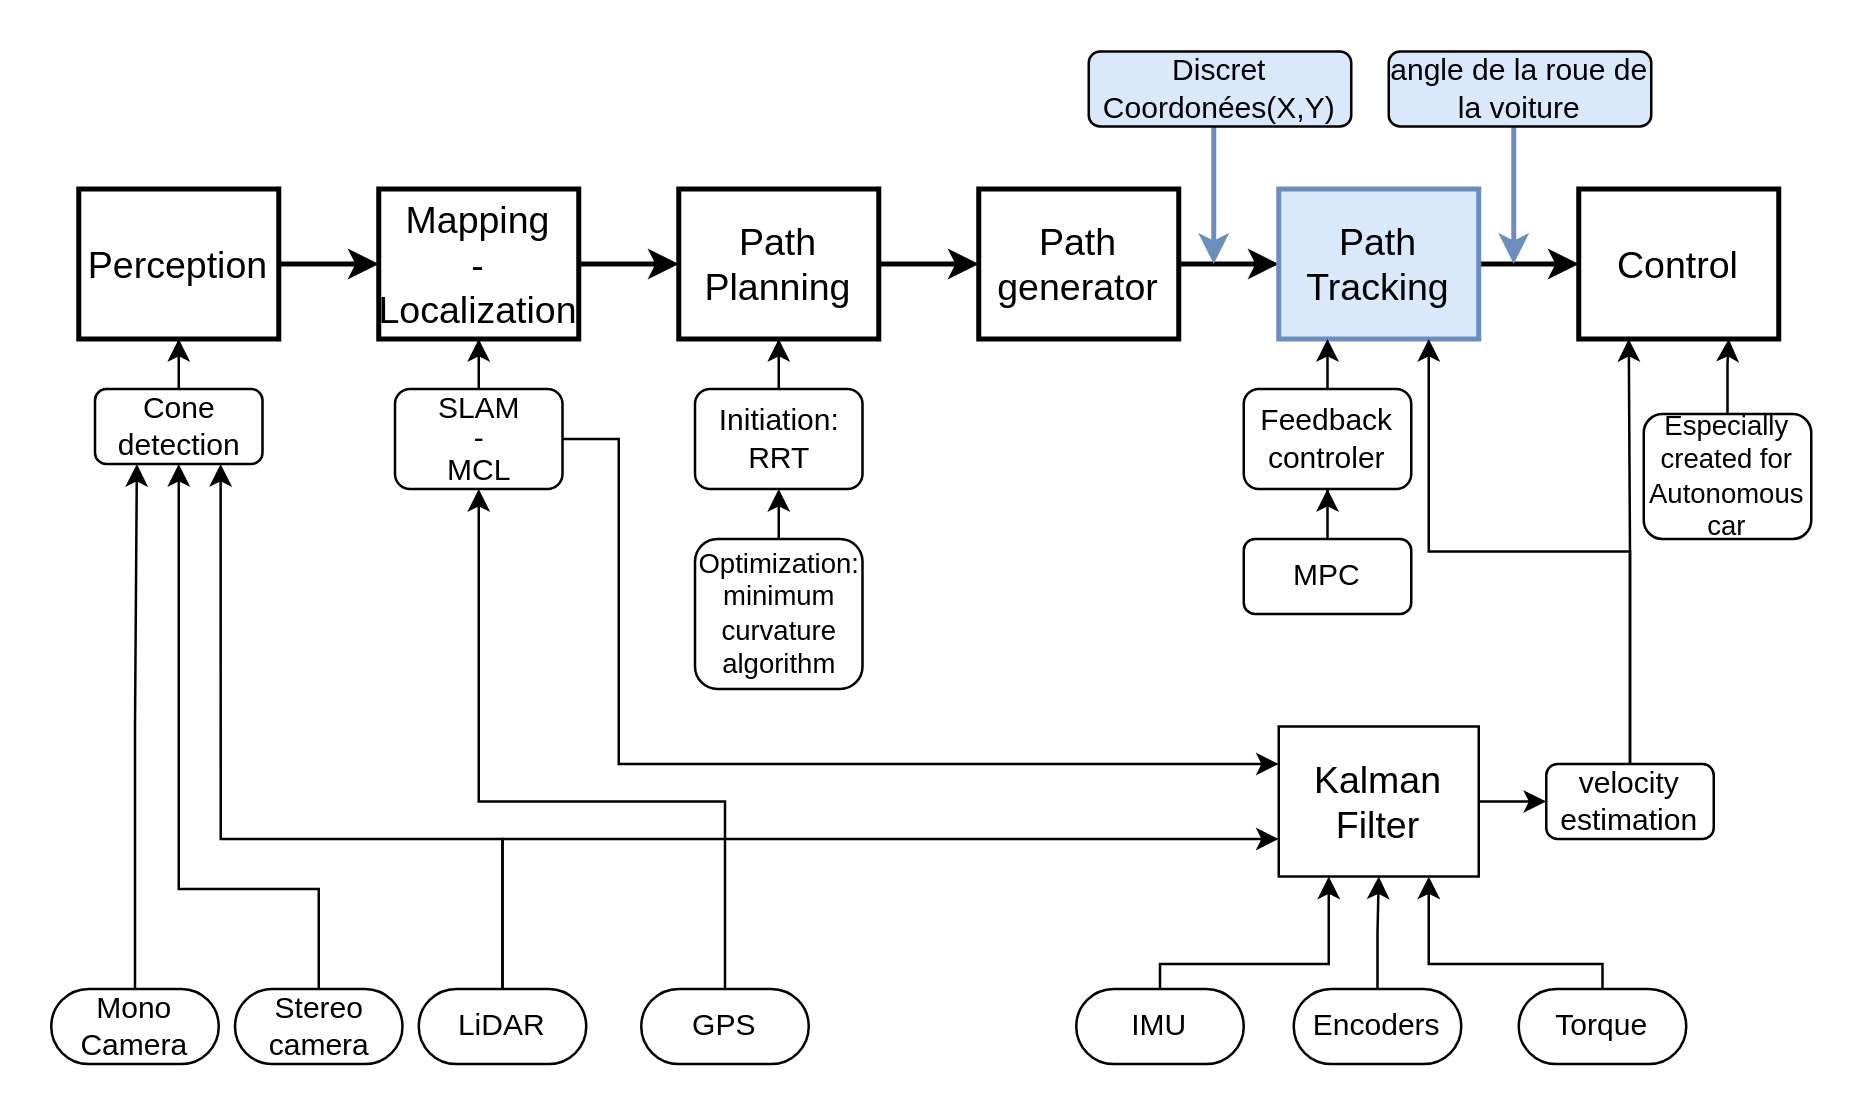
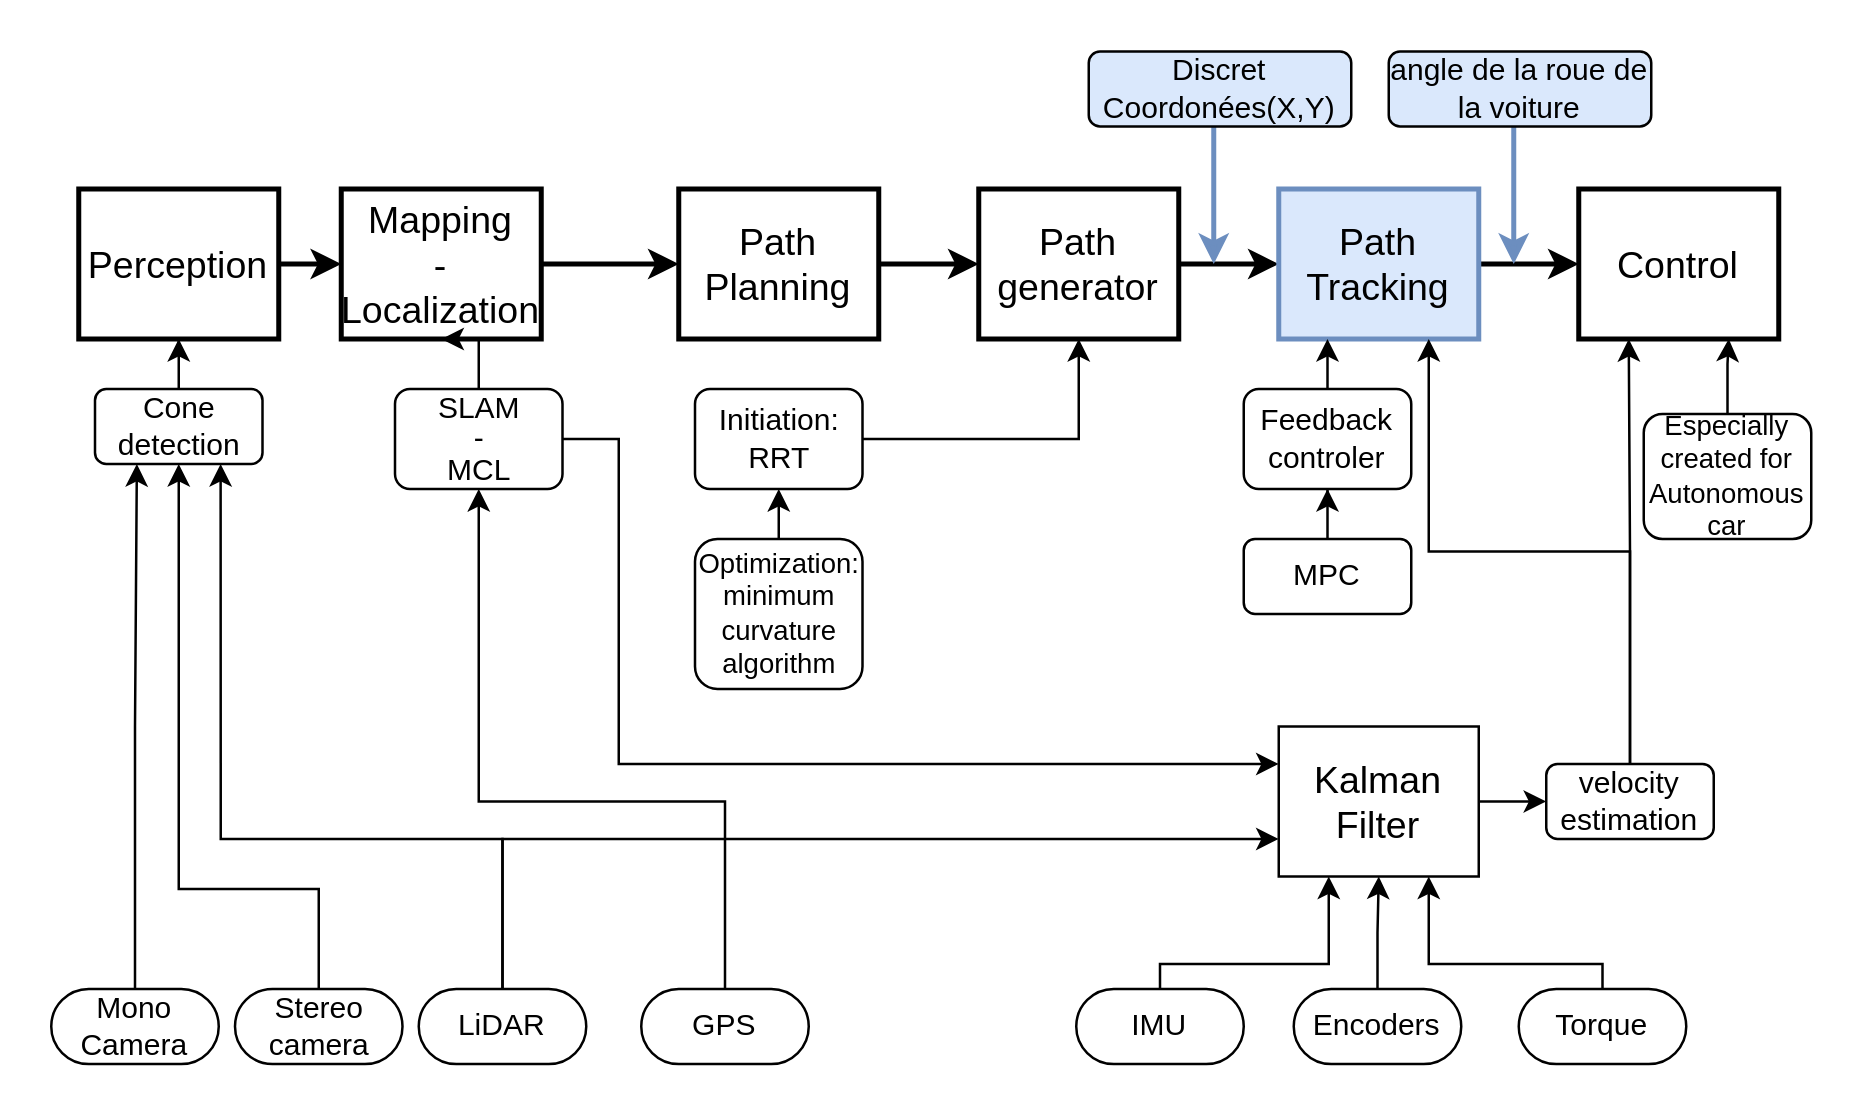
  <mxCell id="0" />
  <mxCell id="1" parent="0" />
  <mxCell id="2" value="" style="edgeStyle=orthogonalEdgeStyle;rounded=0;orthogonalLoop=1;jettySize=auto;html=1;strokeWidth=2;" parent="1" source="3" target="5" edge="1"><mxGeometry relative="1" as="geometry" /></mxCell>
  <mxCell id="3" value="Perception" style="rounded=0;whiteSpace=wrap;html=1;fillColor=default;fontSize=15;strokeWidth=2;" parent="1" vertex="1"><mxGeometry x="31" y="75" width="80" height="60" as="geometry" /></mxCell>
  <mxCell id="4" value="" style="edgeStyle=orthogonalEdgeStyle;rounded=0;orthogonalLoop=1;jettySize=auto;html=1;strokeWidth=2;" parent="1" source="5" target="7" edge="1"><mxGeometry relative="1" as="geometry" /></mxCell>
- <mxCell id="5" value="&lt;div&gt;Mapping&lt;/div&gt;&lt;div&gt;-&lt;/div&gt;Localization" style="rounded=0;whiteSpace=wrap;html=1;fillColor=default;fontSize=15;strokeWidth=2;" parent="1" vertex="1"><mxGeometry x="151" y="75" width="80" height="60" as="geometry" /></mxCell>
+ <mxCell id="5" value="&lt;div&gt;Mapping&lt;/div&gt;&lt;div&gt;-&lt;/div&gt;Localization" style="rounded=0;whiteSpace=wrap;html=1;fillColor=default;fontSize=15;strokeWidth=2;" parent="1" vertex="1"><mxGeometry x="136" y="75" width="80" height="60" as="geometry" /></mxCell>
  <mxCell id="6" value="" style="edgeStyle=orthogonalEdgeStyle;rounded=0;orthogonalLoop=1;jettySize=auto;html=1;strokeWidth=2;" parent="1" source="7" target="9" edge="1"><mxGeometry relative="1" as="geometry" /></mxCell>
  <mxCell id="7" value="&lt;div style=&quot;font-size: 15px;&quot;&gt;Path &lt;br style=&quot;font-size: 15px;&quot;&gt;&lt;/div&gt;&lt;div style=&quot;font-size: 15px;&quot;&gt;Planning&lt;/div&gt;" style="rounded=0;whiteSpace=wrap;html=1;fillColor=default;fontSize=15;strokeWidth=2;" parent="1" vertex="1"><mxGeometry x="271" y="75" width="80" height="60" as="geometry" /></mxCell>
  <mxCell id="8" value="" style="edgeStyle=orthogonalEdgeStyle;rounded=0;orthogonalLoop=1;jettySize=auto;html=1;strokeWidth=2;" parent="1" source="9" target="12" edge="1"><mxGeometry relative="1" as="geometry" /></mxCell>
  <mxCell id="9" value="&lt;div style=&quot;font-size: 15px;&quot;&gt;Path&lt;/div&gt;&lt;div style=&quot;font-size: 15px;&quot;&gt;generator&lt;br style=&quot;font-size: 15px;&quot;&gt;&lt;/div&gt;" style="rounded=0;whiteSpace=wrap;html=1;fillColor=default;fontSize=15;strokeWidth=2;" parent="1" vertex="1"><mxGeometry x="391" y="75" width="80" height="60" as="geometry" /></mxCell>
  <mxCell id="10" value="Control" style="rounded=0;whiteSpace=wrap;html=1;fillColor=default;fontSize=15;strokeWidth=2;" parent="1" vertex="1"><mxGeometry x="631" y="75" width="80" height="60" as="geometry" /></mxCell>
  <mxCell id="11" value="" style="edgeStyle=orthogonalEdgeStyle;rounded=0;orthogonalLoop=1;jettySize=auto;html=1;strokeWidth=2;" parent="1" source="12" target="10" edge="1"><mxGeometry relative="1" as="geometry" /></mxCell>
  <mxCell id="12" value="&lt;div style=&quot;font-size: 15px;&quot;&gt;Path &lt;br style=&quot;font-size: 15px;&quot;&gt;&lt;/div&gt;&lt;div style=&quot;font-size: 15px;&quot;&gt;Tracking&lt;br style=&quot;font-size: 15px;&quot;&gt;&lt;/div&gt;" style="rounded=0;whiteSpace=wrap;html=1;fillColor=#dae8fc;fontSize=15;strokeWidth=2;strokeColor=#6c8ebf;" parent="1" vertex="1"><mxGeometry x="511" y="75" width="80" height="60" as="geometry" /></mxCell>
  <mxCell id="13" value="" style="edgeStyle=orthogonalEdgeStyle;rounded=0;orthogonalLoop=1;jettySize=auto;html=1;fontSize=10;" parent="1" source="14" target="3" edge="1"><mxGeometry relative="1" as="geometry" /></mxCell>
  <mxCell id="14" value="&lt;font style=&quot;font-size: 12px;&quot;&gt;Cone detection&lt;/font&gt;" style="rounded=1;whiteSpace=wrap;html=1;fontSize=12;fillColor=default;" parent="1" vertex="1"><mxGeometry x="37.5" y="155" width="67" height="30" as="geometry" /></mxCell>
  <mxCell id="15" style="edgeStyle=orthogonalEdgeStyle;rounded=0;orthogonalLoop=1;jettySize=auto;html=1;entryX=0.75;entryY=1;entryDx=0;entryDy=0;fontSize=30;exitX=0.5;exitY=0;exitDx=0;exitDy=0;" parent="1" source="17" target="14" edge="1"><mxGeometry relative="1" as="geometry"><Array as="points"><mxPoint x="201" y="335" /><mxPoint x="88" y="335" /></Array></mxGeometry></mxCell>
  <mxCell id="16" style="edgeStyle=orthogonalEdgeStyle;rounded=0;orthogonalLoop=1;jettySize=auto;html=1;entryX=0;entryY=0.75;entryDx=0;entryDy=0;fontSize=30;exitX=0.5;exitY=0;exitDx=0;exitDy=0;" parent="1" source="17" target="38" edge="1"><mxGeometry relative="1" as="geometry" /></mxCell>
  <mxCell id="17" value="LiDAR" style="rounded=1;whiteSpace=wrap;html=1;fontSize=12;fillColor=default;arcSize=50;" parent="1" vertex="1"><mxGeometry x="167" y="395" width="67" height="30" as="geometry" /></mxCell>
  <mxCell id="18" style="edgeStyle=orthogonalEdgeStyle;rounded=0;orthogonalLoop=1;jettySize=auto;html=1;entryX=0.5;entryY=1;entryDx=0;entryDy=0;fontSize=30;" parent="1" source="19" target="14" edge="1"><mxGeometry relative="1" as="geometry"><Array as="points"><mxPoint x="127" y="355" /><mxPoint x="71" y="355" /></Array></mxGeometry></mxCell>
  <mxCell id="19" value="Stereo camera" style="rounded=1;whiteSpace=wrap;html=1;fontSize=12;fillColor=default;arcSize=50;" parent="1" vertex="1"><mxGeometry x="93.5" y="395" width="67" height="30" as="geometry" /></mxCell>
  <mxCell id="20" style="edgeStyle=orthogonalEdgeStyle;rounded=0;orthogonalLoop=1;jettySize=auto;html=1;entryX=0.25;entryY=1;entryDx=0;entryDy=0;fontSize=30;" parent="1" source="21" target="14" edge="1"><mxGeometry relative="1" as="geometry" /></mxCell>
  <mxCell id="21" value="&lt;div&gt;Mono&lt;/div&gt;&lt;div&gt;Camera&lt;br&gt;&lt;/div&gt;" style="rounded=1;whiteSpace=wrap;html=1;fontSize=12;fillColor=default;arcSize=50;" parent="1" vertex="1"><mxGeometry x="20" y="395" width="67" height="30" as="geometry" /></mxCell>
  <mxCell id="22" value="" style="edgeStyle=orthogonalEdgeStyle;rounded=0;orthogonalLoop=1;jettySize=auto;html=1;fontSize=15;" parent="1" source="24" target="5" edge="1"><mxGeometry relative="1" as="geometry" /></mxCell>
  <mxCell id="23" style="edgeStyle=orthogonalEdgeStyle;rounded=0;orthogonalLoop=1;jettySize=auto;html=1;entryX=0;entryY=0.25;entryDx=0;entryDy=0;fontSize=11;exitX=1;exitY=0.5;exitDx=0;exitDy=0;" parent="1" source="24" target="38" edge="1"><mxGeometry relative="1" as="geometry"><Array as="points"><mxPoint x="247" y="175" /><mxPoint x="247" y="305" /></Array></mxGeometry></mxCell>
  <mxCell id="24" value="&lt;p style=&quot;line-height: 1;&quot;&gt;&lt;/p&gt;&lt;div&gt;SLAM&lt;/div&gt;&lt;div style=&quot;line-height: 0.9;&quot;&gt;-&lt;/div&gt;&lt;div&gt;MCL&lt;br&gt;&lt;/div&gt;&lt;p&gt;&lt;/p&gt;" style="rounded=1;whiteSpace=wrap;html=1;fontSize=12;fillColor=default;spacing=1;" parent="1" vertex="1"><mxGeometry x="157.5" y="155" width="67" height="40" as="geometry" /></mxCell>
  <mxCell id="25" style="edgeStyle=orthogonalEdgeStyle;rounded=0;orthogonalLoop=1;jettySize=auto;html=1;entryX=0.5;entryY=1;entryDx=0;entryDy=0;fontSize=30;exitX=0.5;exitY=0;exitDx=0;exitDy=0;" parent="1" source="26" target="24" edge="1"><mxGeometry relative="1" as="geometry"><Array as="points"><mxPoint x="290" y="320" /><mxPoint x="191" y="320" /></Array></mxGeometry></mxCell>
  <mxCell id="26" value="GPS" style="rounded=1;whiteSpace=wrap;html=1;fontSize=12;fillColor=default;arcSize=50;" parent="1" vertex="1"><mxGeometry x="256" y="395" width="67" height="30" as="geometry" /></mxCell>
- <mxCell id="27" value="" style="edgeStyle=orthogonalEdgeStyle;rounded=0;orthogonalLoop=1;jettySize=auto;html=1;fontSize=15;" parent="1" source="28" target="7" edge="1"><mxGeometry relative="1" as="geometry" /></mxCell>
+ <mxCell id="27" value="" style="edgeStyle=orthogonalEdgeStyle;rounded=0;orthogonalLoop=1;jettySize=auto;html=1;fontSize=15;" parent="1" source="28" target="9" edge="1"><mxGeometry relative="1" as="geometry" /></mxCell>
  <mxCell id="28" value="&lt;div&gt;Initiation:&lt;br&gt;&lt;/div&gt;&lt;div&gt;RRT&lt;/div&gt;" style="rounded=1;whiteSpace=wrap;html=1;fontSize=12;fillColor=default;spacing=1;" parent="1" vertex="1"><mxGeometry x="277.5" y="155" width="67" height="40" as="geometry" /></mxCell>
  <mxCell id="29" style="edgeStyle=orthogonalEdgeStyle;rounded=0;orthogonalLoop=1;jettySize=auto;html=1;exitX=0.5;exitY=0;exitDx=0;exitDy=0;entryX=0.5;entryY=1;entryDx=0;entryDy=0;fontSize=15;" parent="1" source="30" target="28" edge="1"><mxGeometry relative="1" as="geometry" /></mxCell>
  <mxCell id="30" value="&lt;div style=&quot;font-size: 11px;&quot;&gt;&lt;font style=&quot;font-size: 11px;&quot;&gt;Optimization: minimum curvature algorithm&lt;br style=&quot;font-size: 11px;&quot;&gt;&lt;/font&gt;&lt;/div&gt;" style="rounded=1;whiteSpace=wrap;html=1;fontSize=11;fillColor=default;spacing=1;" parent="1" vertex="1"><mxGeometry x="277.5" y="215" width="67" height="60" as="geometry" /></mxCell>
  <mxCell id="31" style="edgeStyle=orthogonalEdgeStyle;rounded=0;orthogonalLoop=1;jettySize=auto;html=1;entryX=0.25;entryY=1;entryDx=0;entryDy=0;" parent="1" source="32" target="12" edge="1"><mxGeometry relative="1" as="geometry" /></mxCell>
  <mxCell id="32" value="Feedback controler" style="rounded=1;whiteSpace=wrap;html=1;fontSize=12;fillColor=default;spacing=1;" parent="1" vertex="1"><mxGeometry x="497" y="155" width="67" height="40" as="geometry" /></mxCell>
  <mxCell id="33" value="" style="edgeStyle=orthogonalEdgeStyle;rounded=0;orthogonalLoop=1;jettySize=auto;html=1;fontSize=11;" parent="1" source="34" target="32" edge="1"><mxGeometry relative="1" as="geometry" /></mxCell>
  <mxCell id="34" value="&lt;div&gt;MPC&lt;/div&gt;" style="rounded=1;whiteSpace=wrap;html=1;fontSize=12;fillColor=default;spacing=1;" parent="1" vertex="1"><mxGeometry x="497" y="215" width="67" height="30" as="geometry" /></mxCell>
  <mxCell id="35" style="edgeStyle=orthogonalEdgeStyle;rounded=0;orthogonalLoop=1;jettySize=auto;html=1;entryX=0.75;entryY=1;entryDx=0;entryDy=0;fontSize=30;" parent="1" source="36" target="10" edge="1"><mxGeometry relative="1" as="geometry" /></mxCell>
  <mxCell id="36" value="&lt;div style=&quot;font-size: 11px;&quot;&gt;&lt;font style=&quot;font-size: 11px;&quot;&gt;Especially created for Autonomous&lt;/font&gt;&lt;/div&gt;&lt;div style=&quot;font-size: 11px;&quot;&gt;&lt;font style=&quot;font-size: 11px;&quot;&gt;car&lt;br&gt;&lt;/font&gt;&lt;/div&gt;" style="rounded=1;whiteSpace=wrap;html=1;fontSize=12;fillColor=default;spacing=1;" parent="1" vertex="1"><mxGeometry x="657" y="165" width="67" height="50" as="geometry" /></mxCell>
  <mxCell id="37" value="" style="edgeStyle=orthogonalEdgeStyle;rounded=0;orthogonalLoop=1;jettySize=auto;html=1;fontSize=11;" parent="1" source="38" target="45" edge="1"><mxGeometry relative="1" as="geometry" /></mxCell>
  <mxCell id="38" value="Kalman Filter" style="rounded=0;whiteSpace=wrap;html=1;fillColor=default;fontSize=15;" parent="1" vertex="1"><mxGeometry x="511" y="290" width="80" height="60" as="geometry" /></mxCell>
  <mxCell id="39" style="edgeStyle=orthogonalEdgeStyle;rounded=0;orthogonalLoop=1;jettySize=auto;html=1;entryX=0.25;entryY=1;entryDx=0;entryDy=0;fontSize=11;exitX=0.5;exitY=0;exitDx=0;exitDy=0;" parent="1" source="40" target="38" edge="1"><mxGeometry relative="1" as="geometry"><Array as="points"><mxPoint x="464" y="385" /><mxPoint x="531" y="385" /></Array></mxGeometry></mxCell>
  <mxCell id="40" value="IMU" style="rounded=1;whiteSpace=wrap;html=1;fontSize=12;fillColor=default;arcSize=50;" parent="1" vertex="1"><mxGeometry x="430" y="395" width="67" height="30" as="geometry" /></mxCell>
  <mxCell id="41" value="" style="edgeStyle=orthogonalEdgeStyle;rounded=0;orthogonalLoop=1;jettySize=auto;html=1;fontSize=11;" parent="1" source="42" target="38" edge="1"><mxGeometry relative="1" as="geometry" /></mxCell>
  <mxCell id="42" value="Encoders" style="rounded=1;whiteSpace=wrap;html=1;fontSize=12;fillColor=default;arcSize=50;" parent="1" vertex="1"><mxGeometry x="517" y="395" width="67" height="30" as="geometry" /></mxCell>
  <mxCell id="43" style="edgeStyle=orthogonalEdgeStyle;rounded=0;orthogonalLoop=1;jettySize=auto;html=1;entryX=0.25;entryY=1;entryDx=0;entryDy=0;fontSize=30;" parent="1" source="45" target="10" edge="1"><mxGeometry relative="1" as="geometry" /></mxCell>
  <mxCell id="44" style="edgeStyle=orthogonalEdgeStyle;rounded=0;orthogonalLoop=1;jettySize=auto;html=1;entryX=0.75;entryY=1;entryDx=0;entryDy=0;fontSize=30;exitX=0.5;exitY=0;exitDx=0;exitDy=0;" parent="1" source="45" target="12" edge="1"><mxGeometry relative="1" as="geometry" /></mxCell>
  <mxCell id="45" value="&lt;div&gt;velocity&lt;/div&gt;&lt;div&gt;estimation&lt;br&gt;&lt;/div&gt;" style="rounded=1;whiteSpace=wrap;html=1;fontSize=12;fillColor=default;spacing=1;" parent="1" vertex="1"><mxGeometry x="618" y="305" width="67" height="30" as="geometry" /></mxCell>
  <mxCell id="46" style="edgeStyle=orthogonalEdgeStyle;rounded=0;orthogonalLoop=1;jettySize=auto;html=1;entryX=0.75;entryY=1;entryDx=0;entryDy=0;fontSize=30;exitX=0.5;exitY=0;exitDx=0;exitDy=0;" parent="1" source="47" target="38" edge="1"><mxGeometry relative="1" as="geometry"><Array as="points"><mxPoint x="641" y="385" /><mxPoint x="571" y="385" /></Array></mxGeometry></mxCell>
  <mxCell id="47" value="Torque" style="rounded=1;whiteSpace=wrap;html=1;fontSize=12;fillColor=default;arcSize=50;" parent="1" vertex="1"><mxGeometry x="607" y="395" width="67" height="30" as="geometry" /></mxCell>
  <mxCell id="48" value="" style="endArrow=classic;html=1;rounded=0;strokeWidth=2;fillColor=#dae8fc;strokeColor=#6c8ebf;" parent="1" edge="1"><mxGeometry width="50" height="50" relative="1" as="geometry"><mxPoint x="485" y="40" as="sourcePoint" /><mxPoint x="485" y="105" as="targetPoint" /></mxGeometry></mxCell>
  <mxCell id="49" value="Discret Coordonées(X,Y)" style="rounded=1;whiteSpace=wrap;html=1;fillColor=#DAE8FC;gradientColor=none;" parent="1" vertex="1"><mxGeometry x="435" y="20" width="105" height="30" as="geometry" /></mxCell>
  <mxCell id="50" value="" style="endArrow=classic;html=1;rounded=0;strokeWidth=2;fillColor=#dae8fc;strokeColor=#6c8ebf;" parent="1" edge="1"><mxGeometry width="50" height="50" relative="1" as="geometry"><mxPoint x="605" y="40" as="sourcePoint" /><mxPoint x="605" y="105" as="targetPoint" /></mxGeometry></mxCell>
  <mxCell id="51" value="angle de la roue de la voiture" style="rounded=1;whiteSpace=wrap;html=1;fillColor=#DAE8FC;gradientColor=none;" parent="1" vertex="1"><mxGeometry x="555" y="20" width="105" height="30" as="geometry" /></mxCell>
